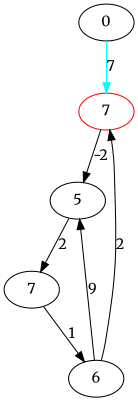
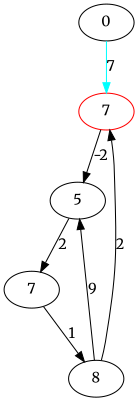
  strict digraph {
    fontname=Merriweather
    node [fontname=Merriweather]
    edge [fontname=Merriweather]
    n1 [label=0]
    n2 [color=red label=7]
    n3 [label=5]
    n4 [label=7]
-   n5 [label=6]
+   n5 [label=8]
    n1 -> n2 [color=cyan label=7]
    n2 -> n3 [label=-2]
    n3 -> n4 [label=2]
    n4 -> n5 [label=1]
    n5 -> n2 [label=2]
    n5 -> n3 [label=9]
  }
